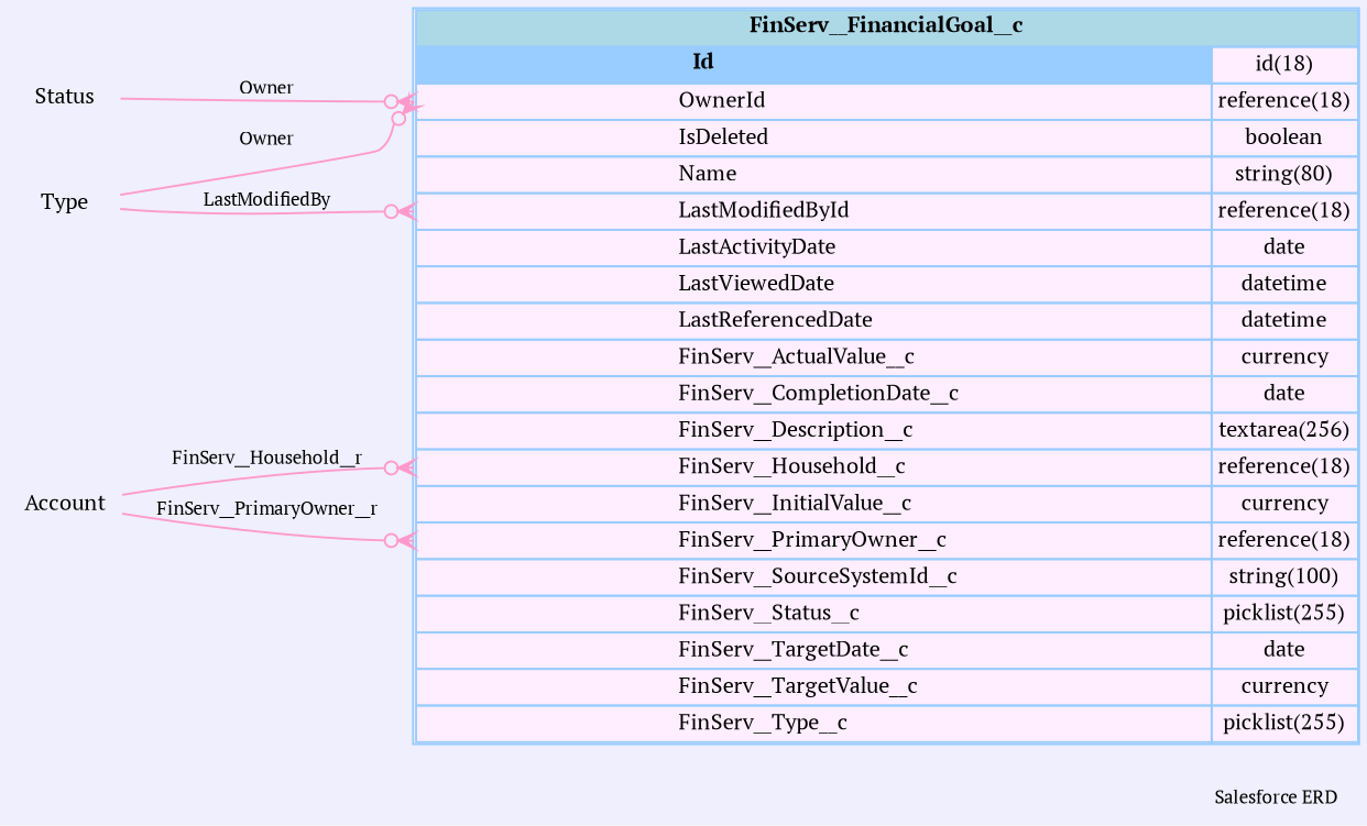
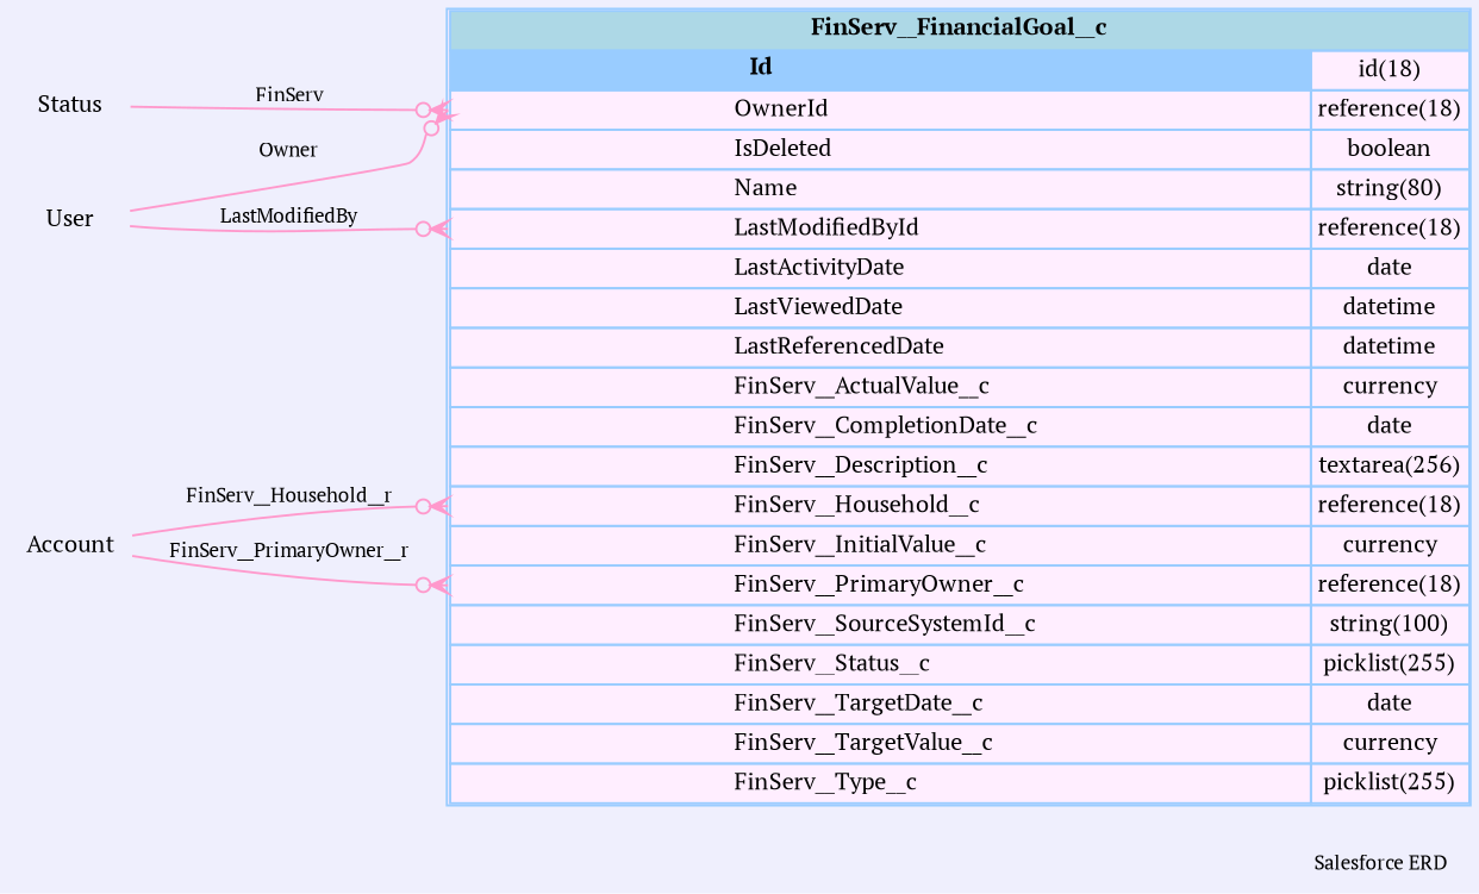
  digraph {
    bgcolor="#efeffd"
    fontname="PT Serif"
    fontsize=9
    label="Salesforce ERD "
    labeljust=r
    nodesep=0.18
    rankdir=RL
    ranksep=0.46
    node [color="#99ccff" fontname="PT Serif" fontsize=11 shape=plaintext]
    edge [arrowhead=none arrowsize=0.8 arrowtail=crowodot color="#ff99cc" dir=back fontname="PT Serif" fontsize=9 headport="Id:e" tailport="OwnerId:w"]
    n1 [label=<                 <table border="1" cellborder="1" cellspacing="0" bgcolor="#ffeeff" >                      <tr><td colspan="3" bgcolor="lightblue"><b>FinServ__FinancialGoal__c</b></td></tr>              <tr>                                         <td  bgcolor="#99ccff" port="Id" align="left">                                            <b>Id</b>                                         </td><td>id(18)</td></tr> <tr>                                          <td port="OwnerId" align="left">                                          OwnerId                                        </td><td>reference(18)</td></tr> <tr>                                          <td port="IsDeleted" align="left">                                          IsDeleted                                        </td><td>boolean</td></tr> <tr>                                          <td port="Name" align="left">                                          Name                                        </td><td>string(80)</td></tr> <tr>                                          <td port="LastModifiedById" align="left">                                          LastModifiedById                                        </td><td>reference(18)</td></tr> <tr>                                          <td port="LastActivityDate" align="left">                                          LastActivityDate                                        </td><td>date</td></tr> <tr>                                          <td port="LastViewedDate" align="left">                                          LastViewedDate                                        </td><td>datetime</td></tr> <tr>                                          <td port="LastReferencedDate" align="left">                                          LastReferencedDate                                        </td><td>datetime</td></tr> <tr>                                          <td port="FinServ__ActualValue__c" align="left">                                          FinServ__ActualValue__c                                        </td><td>currency</td></tr> <tr>                                          <td port="FinServ__CompletionDate__c" align="left">                                          FinServ__CompletionDate__c                                        </td><td>date</td></tr> <tr>                                          <td port="FinServ__Description__c" align="left">                                          FinServ__Description__c                                        </td><td>textarea(256)</td></tr> <tr>                                          <td port="FinServ__Household__c" align="left">                                          FinServ__Household__c                                        </td><td>reference(18)</td></tr> <tr>                                          <td port="FinServ__InitialValue__c" align="left">                                          FinServ__InitialValue__c                                        </td><td>currency</td></tr> <tr>                                          <td port="FinServ__PrimaryOwner__c" align="left">                                          FinServ__PrimaryOwner__c                                        </td><td>reference(18)</td></tr> <tr>                                          <td port="FinServ__SourceSystemId__c" align="left">                                          FinServ__SourceSystemId__c                                        </td><td>string(100)</td></tr> <tr>                                          <td port="FinServ__Status__c" align="left">                                          FinServ__Status__c                                        </td><td>picklist(255)</td></tr> <tr>                                          <td port="FinServ__TargetDate__c" align="left">                                          FinServ__TargetDate__c                                        </td><td>date</td></tr> <tr>                                          <td port="FinServ__TargetValue__c" align="left">                                          FinServ__TargetValue__c                                        </td><td>currency</td></tr> <tr>                                          <td port="FinServ__Type__c" align="left">                                          FinServ__Type__c                                        </td><td>picklist(255)</td></tr>                             </table>                 > margin=0 shape=none]
    n2 [label=Status]
-   User [label=Type]
+   User
    Account
-   n1 -> n2 [label=Owner]
+   n1 -> n2 [label=FinServ]
    n1 -> User [label=Owner]
    n1 -> User [label=LastModifiedBy tailport="LastModifiedById:w"]
    n1 -> Account [label=FinServ__Household__r tailport="FinServ__Household__c:w"]
    n1 -> Account [label=FinServ__PrimaryOwner__r tailport="FinServ__PrimaryOwner__c:w"]
  }
